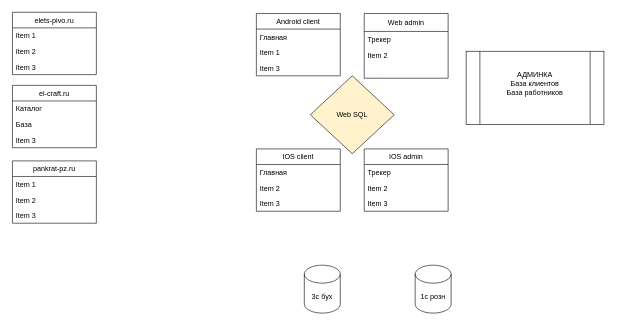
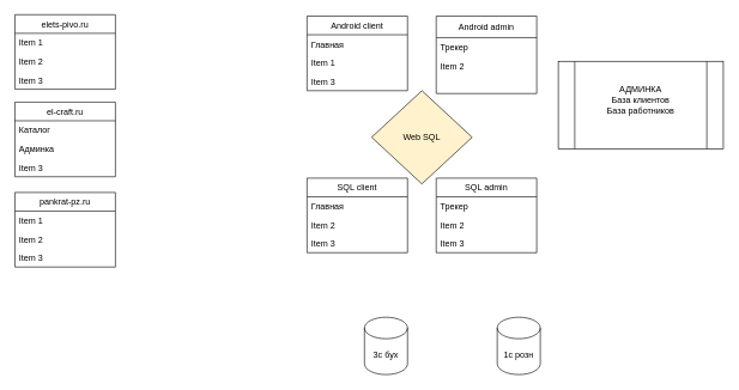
  <mxCell id="0" />
  <mxCell id="1" parent="0" />
- <mxCell id="2" value="Web admin" style="swimlane;fontStyle=0;childLayout=stackLayout;horizontal=1;startSize=30;horizontalStack=0;resizeParent=1;resizeParentMax=0;resizeLast=0;collapsible=1;marginBottom=0;" vertex="1" parent="1"><mxGeometry x="607" y="22" width="140" height="108" as="geometry"><mxRectangle x="-240" y="-190" width="110" height="30" as="alternateBounds" /></mxGeometry></mxCell>
+ <mxCell id="2" value="Android admin" style="swimlane;fontStyle=0;childLayout=stackLayout;horizontal=1;startSize=30;horizontalStack=0;resizeParent=1;resizeParentMax=0;resizeLast=0;collapsible=1;marginBottom=0;" vertex="1" parent="1"><mxGeometry x="607" y="22" width="140" height="108" as="geometry"><mxRectangle x="-240" y="-190" width="110" height="30" as="alternateBounds" /></mxGeometry></mxCell>
  <mxCell id="3" value="Трекер" style="text;strokeColor=none;fillColor=none;align=left;verticalAlign=top;spacingLeft=4;spacingRight=4;overflow=hidden;rotatable=0;points=[[0,0.5],[1,0.5]];portConstraint=eastwest;" vertex="1" parent="2"><mxGeometry y="30" width="140" height="26" as="geometry" /></mxCell>
  <mxCell id="4" value="Item 2" style="text;strokeColor=none;fillColor=none;align=left;verticalAlign=top;spacingLeft=4;spacingRight=4;overflow=hidden;rotatable=0;points=[[0,0.5],[1,0.5]];portConstraint=eastwest;" vertex="1" parent="2"><mxGeometry y="56" width="140" height="26" as="geometry" /></mxCell>
  <mxCell id="5" value="&#10;&#10;&#10;" style="text;strokeColor=none;fillColor=none;align=left;verticalAlign=top;spacingLeft=4;spacingRight=4;overflow=hidden;rotatable=0;points=[[0,0.5],[1,0.5]];portConstraint=eastwest;" vertex="1" parent="2"><mxGeometry y="82" width="140" height="26" as="geometry" /></mxCell>
  <mxCell id="6" value="Android client" style="swimlane;fontStyle=0;childLayout=stackLayout;horizontal=1;startSize=26;horizontalStack=0;resizeParent=1;resizeParentMax=0;resizeLast=0;collapsible=1;marginBottom=0;" vertex="1" parent="1"><mxGeometry x="427" y="22" width="140" height="104" as="geometry"><mxRectangle x="-420" y="-190" width="100" height="26" as="alternateBounds" /></mxGeometry></mxCell>
  <mxCell id="7" value="Главная" style="text;strokeColor=none;fillColor=none;align=left;verticalAlign=top;spacingLeft=4;spacingRight=4;overflow=hidden;rotatable=0;points=[[0,0.5],[1,0.5]];portConstraint=eastwest;" vertex="1" parent="6"><mxGeometry y="26" width="140" height="26" as="geometry" /></mxCell>
  <mxCell id="8" value="Item 1" style="text;strokeColor=none;fillColor=none;align=left;verticalAlign=top;spacingLeft=4;spacingRight=4;overflow=hidden;rotatable=0;points=[[0,0.5],[1,0.5]];portConstraint=eastwest;" vertex="1" parent="6"><mxGeometry y="52" width="140" height="26" as="geometry" /></mxCell>
  <mxCell id="9" value="Item 3" style="text;strokeColor=none;fillColor=none;align=left;verticalAlign=top;spacingLeft=4;spacingRight=4;overflow=hidden;rotatable=0;points=[[0,0.5],[1,0.5]];portConstraint=eastwest;" vertex="1" parent="6"><mxGeometry y="78" width="140" height="26" as="geometry" /></mxCell>
- <mxCell id="10" value="IOS admin" style="swimlane;fontStyle=0;childLayout=stackLayout;horizontal=1;startSize=26;horizontalStack=0;resizeParent=1;resizeParentMax=0;resizeLast=0;collapsible=1;marginBottom=0;" vertex="1" parent="1"><mxGeometry x="607" y="248" width="140" height="104" as="geometry" /></mxCell>
+ <mxCell id="10" value="SQL admin" style="swimlane;fontStyle=0;childLayout=stackLayout;horizontal=1;startSize=26;horizontalStack=0;resizeParent=1;resizeParentMax=0;resizeLast=0;collapsible=1;marginBottom=0;" vertex="1" parent="1"><mxGeometry x="607" y="248" width="140" height="104" as="geometry" /></mxCell>
  <mxCell id="11" value="Трекер&#10;" style="text;strokeColor=none;fillColor=none;align=left;verticalAlign=top;spacingLeft=4;spacingRight=4;overflow=hidden;rotatable=0;points=[[0,0.5],[1,0.5]];portConstraint=eastwest;" vertex="1" parent="10"><mxGeometry y="26" width="140" height="26" as="geometry" /></mxCell>
  <mxCell id="12" value="Item 2" style="text;strokeColor=none;fillColor=none;align=left;verticalAlign=top;spacingLeft=4;spacingRight=4;overflow=hidden;rotatable=0;points=[[0,0.5],[1,0.5]];portConstraint=eastwest;" vertex="1" parent="10"><mxGeometry y="52" width="140" height="26" as="geometry" /></mxCell>
  <mxCell id="13" value="Item 3" style="text;strokeColor=none;fillColor=none;align=left;verticalAlign=top;spacingLeft=4;spacingRight=4;overflow=hidden;rotatable=0;points=[[0,0.5],[1,0.5]];portConstraint=eastwest;" vertex="1" parent="10"><mxGeometry y="78" width="140" height="26" as="geometry" /></mxCell>
- <mxCell id="14" value="IOS client" style="swimlane;fontStyle=0;childLayout=stackLayout;horizontal=1;startSize=26;horizontalStack=0;resizeParent=1;resizeParentMax=0;resizeLast=0;collapsible=1;marginBottom=0;" vertex="1" parent="1"><mxGeometry x="427" y="248" width="140" height="104" as="geometry" /></mxCell>
+ <mxCell id="14" value="SQL client" style="swimlane;fontStyle=0;childLayout=stackLayout;horizontal=1;startSize=26;horizontalStack=0;resizeParent=1;resizeParentMax=0;resizeLast=0;collapsible=1;marginBottom=0;" vertex="1" parent="1"><mxGeometry x="427" y="248" width="140" height="104" as="geometry" /></mxCell>
  <mxCell id="15" value="Главная" style="text;strokeColor=none;fillColor=none;align=left;verticalAlign=top;spacingLeft=4;spacingRight=4;overflow=hidden;rotatable=0;points=[[0,0.5],[1,0.5]];portConstraint=eastwest;" vertex="1" parent="14"><mxGeometry y="26" width="140" height="26" as="geometry" /></mxCell>
  <mxCell id="16" value="Item 2" style="text;strokeColor=none;fillColor=none;align=left;verticalAlign=top;spacingLeft=4;spacingRight=4;overflow=hidden;rotatable=0;points=[[0,0.5],[1,0.5]];portConstraint=eastwest;" vertex="1" parent="14"><mxGeometry y="52" width="140" height="26" as="geometry" /></mxCell>
  <mxCell id="17" value="Item 3" style="text;strokeColor=none;fillColor=none;align=left;verticalAlign=top;spacingLeft=4;spacingRight=4;overflow=hidden;rotatable=0;points=[[0,0.5],[1,0.5]];portConstraint=eastwest;" vertex="1" parent="14"><mxGeometry y="78" width="140" height="26" as="geometry" /></mxCell>
  <mxCell id="18" value="&lt;div&gt;&lt;br&gt;&lt;/div&gt;&lt;div&gt;Web SQL&lt;/div&gt;&lt;div&gt;&lt;br&gt;&lt;/div&gt;" style="rhombus;whiteSpace=wrap;html=1;fillColor=#fff2cc;" vertex="1" parent="1"><mxGeometry x="517" y="126" width="140" height="130" as="geometry" /></mxCell>
  <mxCell id="19" value="3c бух" style="shape=cylinder3;whiteSpace=wrap;html=1;boundedLbl=1;backgroundOutline=1;size=15;" vertex="1" parent="1"><mxGeometry x="507" y="442" width="60" height="80" as="geometry" /></mxCell>
  <mxCell id="20" value="1с розн" style="shape=cylinder3;whiteSpace=wrap;html=1;boundedLbl=1;backgroundOutline=1;size=15;" vertex="1" parent="1"><mxGeometry x="692" y="442" width="60" height="80" as="geometry" /></mxCell>
  <mxCell id="21" value="&lt;div&gt;АДМИНКА&lt;/div&gt;&lt;div&gt; База клиентов&lt;/div&gt;&lt;div&gt;База работников&lt;br&gt;&lt;/div&gt;&lt;div&gt;&lt;br&gt;&lt;/div&gt;" style="shape=process;whiteSpace=wrap;html=1;backgroundOutline=1;" vertex="1" parent="1"><mxGeometry x="777" y="85" width="230" height="122" as="geometry" /></mxCell>
  <mxCell id="22" value="el-craft.ru" style="swimlane;fontStyle=0;childLayout=stackLayout;horizontal=1;startSize=26;horizontalStack=0;resizeParent=1;resizeParentMax=0;resizeLast=0;collapsible=1;marginBottom=0;" vertex="1" parent="1"><mxGeometry x="20" y="142" width="140" height="104" as="geometry" /></mxCell>
  <mxCell id="23" value="Каталог" style="text;strokeColor=none;fillColor=none;align=left;verticalAlign=top;spacingLeft=4;spacingRight=4;overflow=hidden;rotatable=0;points=[[0,0.5],[1,0.5]];portConstraint=eastwest;" vertex="1" parent="22"><mxGeometry y="26" width="140" height="26" as="geometry" /></mxCell>
- <mxCell id="24" value="База" style="text;strokeColor=none;fillColor=none;align=left;verticalAlign=top;spacingLeft=4;spacingRight=4;overflow=hidden;rotatable=0;points=[[0,0.5],[1,0.5]];portConstraint=eastwest;" vertex="1" parent="22"><mxGeometry y="52" width="140" height="26" as="geometry" /></mxCell>
+ <mxCell id="24" value="Админка" style="text;strokeColor=none;fillColor=none;align=left;verticalAlign=top;spacingLeft=4;spacingRight=4;overflow=hidden;rotatable=0;points=[[0,0.5],[1,0.5]];portConstraint=eastwest;" vertex="1" parent="22"><mxGeometry y="52" width="140" height="26" as="geometry" /></mxCell>
  <mxCell id="25" value="Item 3" style="text;strokeColor=none;fillColor=none;align=left;verticalAlign=top;spacingLeft=4;spacingRight=4;overflow=hidden;rotatable=0;points=[[0,0.5],[1,0.5]];portConstraint=eastwest;" vertex="1" parent="22"><mxGeometry y="78" width="140" height="26" as="geometry" /></mxCell>
  <mxCell id="26" value="elets-pivo.ru" style="swimlane;fontStyle=0;childLayout=stackLayout;horizontal=1;startSize=26;horizontalStack=0;resizeParent=1;resizeParentMax=0;resizeLast=0;collapsible=1;marginBottom=0;" vertex="1" parent="1"><mxGeometry x="20" y="20" width="140" height="104" as="geometry" /></mxCell>
  <mxCell id="27" value="Item 1" style="text;strokeColor=none;fillColor=none;align=left;verticalAlign=top;spacingLeft=4;spacingRight=4;overflow=hidden;rotatable=0;points=[[0,0.5],[1,0.5]];portConstraint=eastwest;" vertex="1" parent="26"><mxGeometry y="26" width="140" height="26" as="geometry" /></mxCell>
  <mxCell id="28" value="Item 2" style="text;strokeColor=none;fillColor=none;align=left;verticalAlign=top;spacingLeft=4;spacingRight=4;overflow=hidden;rotatable=0;points=[[0,0.5],[1,0.5]];portConstraint=eastwest;" vertex="1" parent="26"><mxGeometry y="52" width="140" height="26" as="geometry" /></mxCell>
  <mxCell id="29" value="Item 3" style="text;strokeColor=none;fillColor=none;align=left;verticalAlign=top;spacingLeft=4;spacingRight=4;overflow=hidden;rotatable=0;points=[[0,0.5],[1,0.5]];portConstraint=eastwest;" vertex="1" parent="26"><mxGeometry y="78" width="140" height="26" as="geometry" /></mxCell>
  <mxCell id="30" value="pankrat-pz.ru" style="swimlane;fontStyle=0;childLayout=stackLayout;horizontal=1;startSize=26;horizontalStack=0;resizeParent=1;resizeParentMax=0;resizeLast=0;collapsible=1;marginBottom=0;" vertex="1" parent="1"><mxGeometry x="20" y="268" width="140" height="104" as="geometry" /></mxCell>
  <mxCell id="31" value="Item 1" style="text;strokeColor=none;fillColor=none;align=left;verticalAlign=top;spacingLeft=4;spacingRight=4;overflow=hidden;rotatable=0;points=[[0,0.5],[1,0.5]];portConstraint=eastwest;" vertex="1" parent="30"><mxGeometry y="26" width="140" height="26" as="geometry" /></mxCell>
  <mxCell id="32" value="Item 2" style="text;strokeColor=none;fillColor=none;align=left;verticalAlign=top;spacingLeft=4;spacingRight=4;overflow=hidden;rotatable=0;points=[[0,0.5],[1,0.5]];portConstraint=eastwest;" vertex="1" parent="30"><mxGeometry y="52" width="140" height="26" as="geometry" /></mxCell>
  <mxCell id="33" value="Item 3" style="text;strokeColor=none;fillColor=none;align=left;verticalAlign=top;spacingLeft=4;spacingRight=4;overflow=hidden;rotatable=0;points=[[0,0.5],[1,0.5]];portConstraint=eastwest;" vertex="1" parent="30"><mxGeometry y="78" width="140" height="26" as="geometry" /></mxCell>
